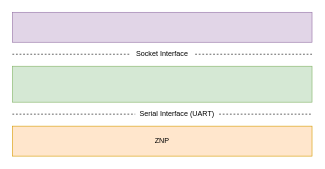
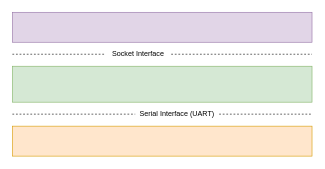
  <mxCell id="0" />
  <mxCell id="1" parent="0" />
  <mxCell id="2" value="" style="rounded=0;whiteSpace=wrap;html=1;fillColor=#e1d5e7;strokeColor=#9673a6;" vertex="1" parent="1"><mxGeometry x="20" y="20" width="500" height="50" as="geometry" /></mxCell>
  <mxCell id="3" value="" style="endArrow=none;dashed=1;html=1;" edge="1" parent="1" target="4"><mxGeometry width="50" height="50" relative="1" as="geometry"><mxPoint x="20" y="90" as="sourcePoint" /><mxPoint x="170" y="90" as="targetPoint" /></mxGeometry></mxCell>
- <mxCell id="4" value="Socket Interface" style="text;html=1;strokeColor=none;fillColor=none;align=center;verticalAlign=middle;whiteSpace=wrap;rounded=0;" vertex="1" parent="1"><mxGeometry x="215" y="80" width="110" height="20" as="geometry" /></mxCell>
+ <mxCell id="4" value="Socket Interface" style="text;html=1;strokeColor=none;fillColor=none;align=center;verticalAlign=middle;whiteSpace=wrap;rounded=0;" vertex="1" parent="1"><mxGeometry x="175" y="80" width="110" height="20" as="geometry" /></mxCell>
  <mxCell id="5" value="" style="endArrow=none;dashed=1;html=1;exitX=1;exitY=0.5;exitDx=0;exitDy=0;" edge="1" parent="1" source="4"><mxGeometry width="50" height="50" relative="1" as="geometry"><mxPoint x="20" y="170" as="sourcePoint" /><mxPoint x="520" y="90" as="targetPoint" /></mxGeometry></mxCell>
  <mxCell id="6" value="" style="rounded=0;whiteSpace=wrap;html=1;fillColor=#d5e8d4;strokeColor=#82b366;" vertex="1" parent="1"><mxGeometry x="20" y="110" width="500" height="60" as="geometry" /></mxCell>
  <mxCell id="7" value="" style="endArrow=none;dashed=1;html=1;" edge="1" parent="1" target="8"><mxGeometry width="50" height="50" relative="1" as="geometry"><mxPoint x="20" y="190" as="sourcePoint" /><mxPoint x="170" y="190" as="targetPoint" /></mxGeometry></mxCell>
  <mxCell id="8" value="Serial Interface (UART)" style="text;html=1;strokeColor=none;fillColor=none;align=center;verticalAlign=middle;whiteSpace=wrap;rounded=0;" vertex="1" parent="1"><mxGeometry x="225" y="180" width="140" height="20" as="geometry" /></mxCell>
  <mxCell id="9" value="" style="endArrow=none;dashed=1;html=1;exitX=1;exitY=0.5;exitDx=0;exitDy=0;" edge="1" parent="1" source="8"><mxGeometry width="50" height="50" relative="1" as="geometry"><mxPoint x="20" y="270" as="sourcePoint" /><mxPoint x="520" y="190" as="targetPoint" /></mxGeometry></mxCell>
  <mxCell id="10" value="" style="rounded=0;whiteSpace=wrap;html=1;fillColor=#ffe6cc;strokeColor=#d79b00;" vertex="1" parent="1"><mxGeometry x="20" y="210" width="500" height="50" as="geometry" /></mxCell>
- <mxCell id="11" value="ZNP" style="text;html=1;strokeColor=none;fillColor=none;align=center;verticalAlign=middle;whiteSpace=wrap;rounded=0;" vertex="1" parent="1"><mxGeometry x="185" y="225" width="170" height="20" as="geometry" /></mxCell>
